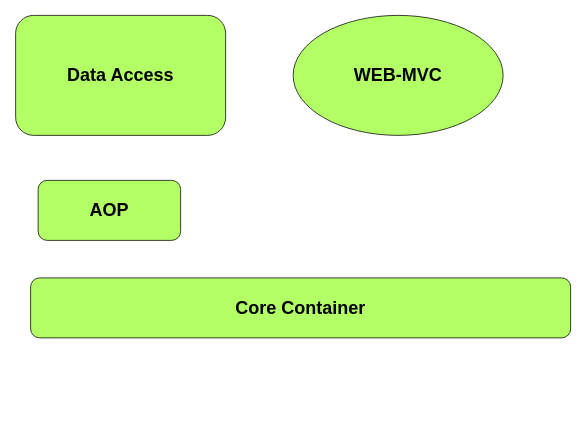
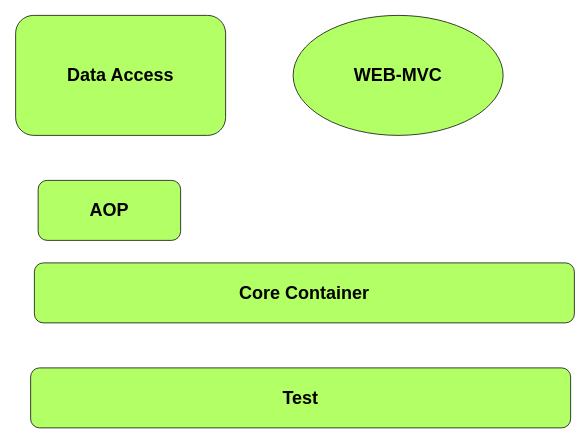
  <mxCell id="0" />
  <mxCell id="1" parent="0" />
- <mxCell id="3" value="&lt;font style=&quot;font-size: 24px;&quot;&gt;&lt;b&gt;Core Container&lt;/b&gt;&lt;/font&gt;" style="rounded=1;whiteSpace=wrap;html=1;fillColor=#B3FF66;" vertex="1" parent="1"><mxGeometry x="40" y="370" width="720" height="80" as="geometry" /></mxCell>
+ <mxCell id="2" value="&lt;font style=&quot;font-size: 24px;&quot;&gt;&lt;b&gt;Test&lt;/b&gt;&lt;/font&gt;" style="rounded=1;whiteSpace=wrap;html=1;fillColor=#B3FF66;" vertex="1" parent="1"><mxGeometry x="40" y="490" width="720" height="80" as="geometry" /></mxCell>
+ <mxCell id="3" value="&lt;font style=&quot;font-size: 24px;&quot;&gt;&lt;b&gt;Core Container&lt;/b&gt;&lt;/font&gt;" style="rounded=1;whiteSpace=wrap;html=1;fillColor=#B3FF66;" vertex="1" parent="1"><mxGeometry x="45" y="350" width="720" height="80" as="geometry" /></mxCell>
  <mxCell id="4" value="&lt;font style=&quot;font-size: 24px;&quot;&gt;&lt;b&gt;AOP&lt;/b&gt;&lt;/font&gt;" style="rounded=1;whiteSpace=wrap;html=1;fillColor=#B3FF66;" vertex="1" parent="1"><mxGeometry x="50" y="240" width="190" height="80" as="geometry" /></mxCell>
  <mxCell id="5" value="&lt;font style=&quot;font-size: 24px;&quot;&gt;&lt;b&gt;Data Access&lt;/b&gt;&lt;/font&gt;" style="rounded=1;whiteSpace=wrap;html=1;fillColor=#B3FF66;" vertex="1" parent="1"><mxGeometry x="20" y="20" width="280" height="160" as="geometry" /></mxCell>
  <mxCell id="6" value="&lt;font style=&quot;font-size: 24px;&quot;&gt;&lt;b&gt;WEB-MVC&lt;/b&gt;&lt;/font&gt;" style="ellipse;whiteSpace=wrap;html=1;fillColor=#B3FF66;" vertex="1" parent="1"><mxGeometry x="390" y="20" width="280" height="160" as="geometry" /></mxCell>
